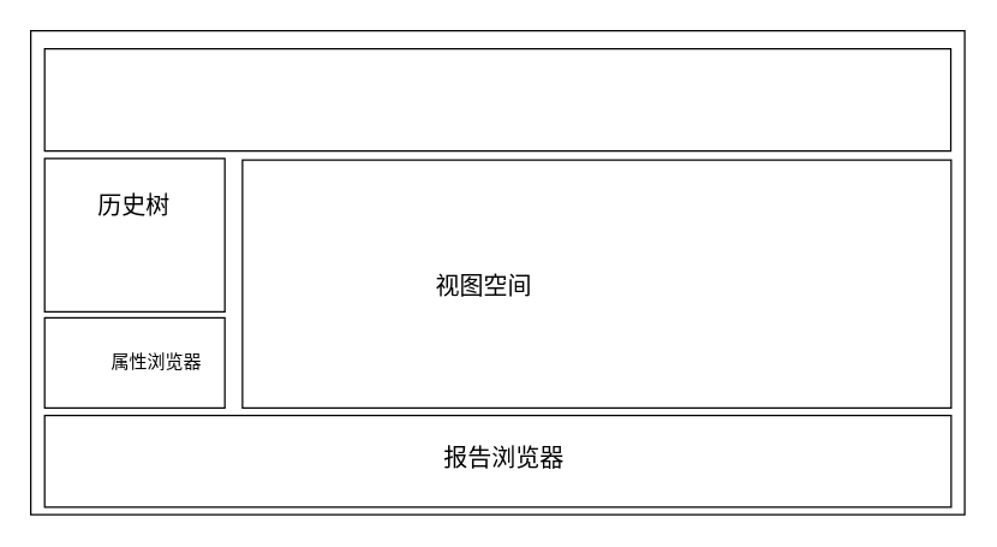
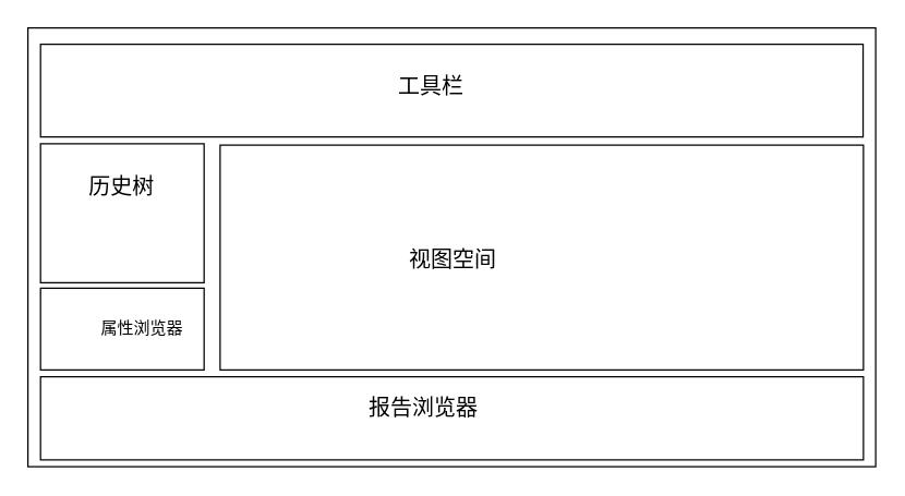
  <mxCell id="0" />
  <mxCell id="1" parent="0" />
  <mxCell id="2" value="" style="rounded=0;whiteSpace=wrap;html=1;fontSize=16;" parent="1" vertex="1"><mxGeometry x="20" y="20" width="622" height="322" as="geometry" /></mxCell>
  <mxCell id="3" value="" style="rounded=0;whiteSpace=wrap;html=1;fontSize=16;" parent="1" vertex="1"><mxGeometry x="29.25" y="32" width="603.5" height="68" as="geometry" /></mxCell>
+ <mxCell id="4" value="工具栏" style="text;html=1;strokeColor=none;fillColor=none;align=center;verticalAlign=middle;whiteSpace=wrap;rounded=0;fontSize=16;" parent="1" vertex="1"><mxGeometry x="286" y="48" width="60" height="30" as="geometry" /></mxCell>
  <mxCell id="5" value="" style="rounded=0;whiteSpace=wrap;html=1;fontSize=16;" parent="1" vertex="1"><mxGeometry x="29.25" y="105" width="120" height="102" as="geometry" /></mxCell>
  <mxCell id="6" value="" style="rounded=0;whiteSpace=wrap;html=1;fontSize=16;" parent="1" vertex="1"><mxGeometry x="29.25" y="276" width="603.75" height="61" as="geometry" /></mxCell>
  <mxCell id="7" value="" style="rounded=0;whiteSpace=wrap;html=1;fontSize=16;" parent="1" vertex="1"><mxGeometry x="161" y="106" width="472" height="165" as="geometry" /></mxCell>
- <mxCell id="8" value="视图空间" style="text;html=1;strokeColor=none;fillColor=none;align=center;verticalAlign=middle;whiteSpace=wrap;rounded=0;fontSize=16;" parent="1" vertex="1"><mxGeometry x="271" y="176" width="102" height="28" as="geometry" /></mxCell>
+ <mxCell id="8" value="视图空间" style="text;html=1;strokeColor=none;fillColor=none;align=center;verticalAlign=middle;whiteSpace=wrap;rounded=0;fontSize=16;" parent="1" vertex="1"><mxGeometry x="281" y="176" width="102" height="28" as="geometry" /></mxCell>
  <mxCell id="9" value="历史树" style="text;html=1;strokeColor=none;fillColor=none;align=center;verticalAlign=middle;whiteSpace=wrap;rounded=0;fontSize=16;" parent="1" vertex="1"><mxGeometry x="59.25" y="121" width="60" height="30" as="geometry" /></mxCell>
- <mxCell id="10" value="报告浏览器" style="text;html=1;strokeColor=none;fillColor=none;align=center;verticalAlign=middle;whiteSpace=wrap;rounded=0;fontSize=16;" parent="1" vertex="1"><mxGeometry x="286" y="290" width="99" height="28" as="geometry" /></mxCell>
+ <mxCell id="10" value="报告浏览器" style="text;html=1;strokeColor=none;fillColor=none;align=center;verticalAlign=middle;whiteSpace=wrap;rounded=0;fontSize=16;" parent="1" vertex="1"><mxGeometry x="261" y="285" width="99" height="28" as="geometry" /></mxCell>
  <mxCell id="11" value="" style="rounded=0;whiteSpace=wrap;html=1;" vertex="1" parent="1"><mxGeometry x="29.25" y="211" width="120" height="60" as="geometry" /></mxCell>
  <mxCell id="12" value="属性浏览器" style="text;html=1;strokeColor=none;fillColor=none;align=center;verticalAlign=middle;whiteSpace=wrap;rounded=0;" vertex="1" parent="1"><mxGeometry x="69.25" y="230.5" width="70" height="21" as="geometry" /></mxCell>
